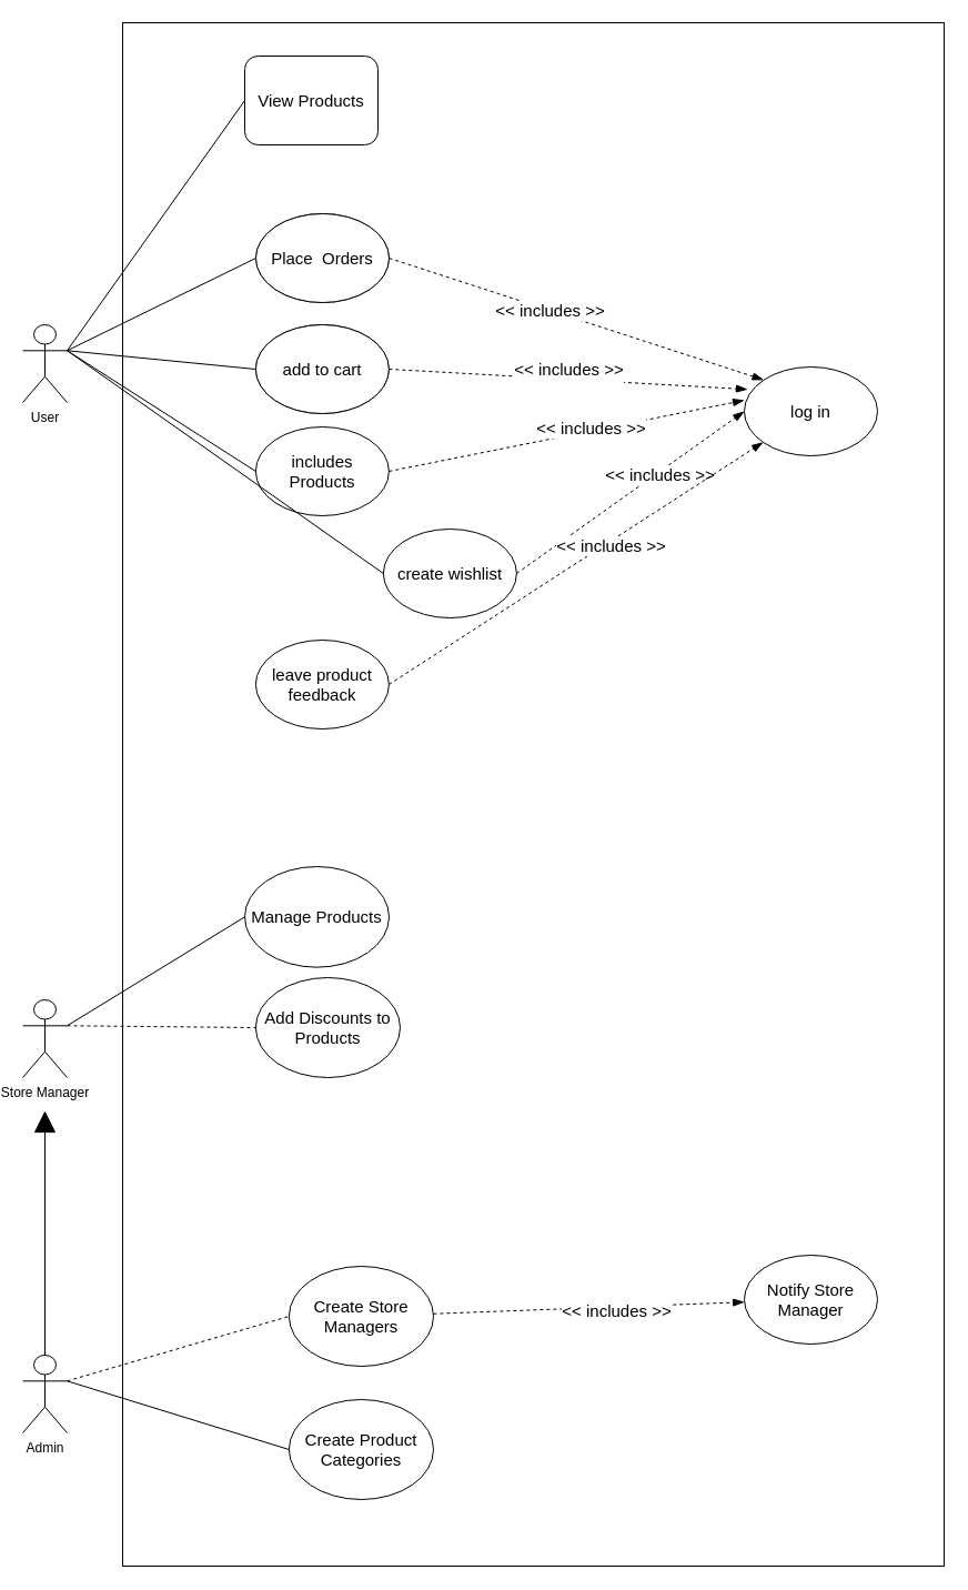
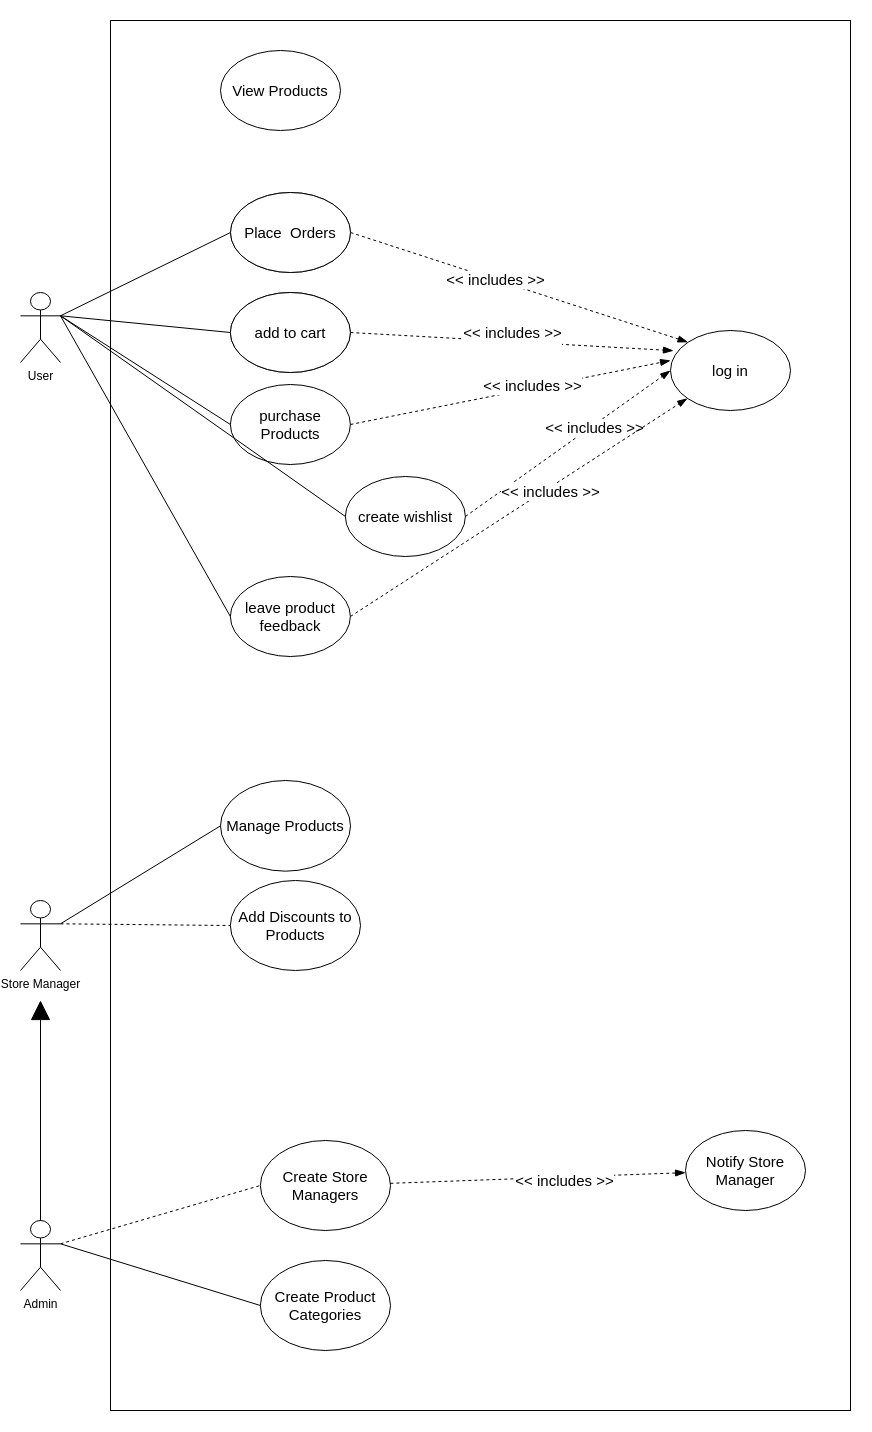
  <mxCell id="0" />
  <mxCell id="1" parent="0" />
  <mxCell id="2" value="" style="endArrow=blockThin;dashed=1;html=1;fontSize=15;exitX=1;exitY=0.5;exitDx=0;exitDy=0;endFill=1;endSize=8;" edge="1" parent="1" source="16"><mxGeometry width="50" height="50" relative="1" as="geometry"><mxPoint x="414.88" y="320" as="sourcePoint" /><mxPoint x="620.081" y="322.075" as="targetPoint" /></mxGeometry></mxCell>
  <mxCell id="3" value="" style="rounded=0;whiteSpace=wrap;html=1;" vertex="1" parent="1"><mxGeometry x="110" y="20" width="740" height="1390" as="geometry" /></mxCell>
  <mxCell id="4" value="User" style="shape=umlActor;verticalLabelPosition=bottom;labelBackgroundColor=#ffffff;verticalAlign=top;html=1;outlineConnect=0;" vertex="1" parent="1"><mxGeometry x="20" y="292" width="40" height="70" as="geometry" /></mxCell>
- <mxCell id="5" value="View Products" style="whiteSpace=wrap;html=1;fontSize=15;rounded=1;" vertex="1" parent="1"><mxGeometry x="220" y="50" width="120" height="80" as="geometry" /></mxCell>
- <mxCell id="6" value="" style="endArrow=none;html=1;entryX=0;entryY=0.5;entryDx=0;entryDy=0;exitX=1;exitY=0.333;exitDx=0;exitDy=0;exitPerimeter=0;" edge="1" parent="1" source="4" target="5"><mxGeometry width="50" height="50" relative="1" as="geometry"><mxPoint x="90" y="320" as="sourcePoint" /><mxPoint x="440" y="300" as="targetPoint" /></mxGeometry></mxCell>
+ <mxCell id="5" value="View Products" style="ellipse;whiteSpace=wrap;html=1;fontSize=15;" vertex="1" parent="1"><mxGeometry x="220" y="50" width="120" height="80" as="geometry" /></mxCell>
  <mxCell id="7" value="log in" style="ellipse;whiteSpace=wrap;html=1;fontSize=15;" vertex="1" parent="1"><mxGeometry x="670" y="330" width="120" height="80" as="geometry" /></mxCell>
  <mxCell id="8" value="Place&amp;nbsp; Orders" style="ellipse;whiteSpace=wrap;html=1;fontSize=15;" vertex="1" parent="1"><mxGeometry x="230" y="192" width="120" height="80" as="geometry" /></mxCell>
  <mxCell id="9" value="" style="endArrow=blockThin;dashed=1;html=1;fontSize=15;exitX=1;exitY=0.5;exitDx=0;exitDy=0;endFill=1;endSize=8;entryX=0;entryY=0;entryDx=0;entryDy=0;" edge="1" parent="1" source="8" target="7"><mxGeometry width="50" height="50" relative="1" as="geometry"><mxPoint x="415" y="220" as="sourcePoint" /><mxPoint x="660" y="380" as="targetPoint" /></mxGeometry></mxCell>
  <mxCell id="10" value="&amp;lt;&amp;lt; includes &amp;gt;&amp;gt;" style="edgeLabel;html=1;align=center;verticalAlign=middle;resizable=0;points=[];fontSize=15;" vertex="1" connectable="0" parent="9"><mxGeometry x="-0.145" relative="1" as="geometry"><mxPoint as="offset" /></mxGeometry></mxCell>
  <mxCell id="11" value="Place&amp;nbsp; Orders" style="ellipse;whiteSpace=wrap;html=1;fontSize=15;" vertex="1" parent="1"><mxGeometry x="230" y="192" width="120" height="80" as="geometry" /></mxCell>
  <mxCell id="12" value="" style="endArrow=none;html=1;entryX=0;entryY=0.5;entryDx=0;entryDy=0;exitX=1;exitY=0.333;exitDx=0;exitDy=0;exitPerimeter=0;" edge="1" parent="1" target="11" source="4"><mxGeometry width="50" height="50" relative="1" as="geometry"><mxPoint x="80" y="320" as="sourcePoint" /><mxPoint x="450" y="442" as="targetPoint" /></mxGeometry></mxCell>
  <mxCell id="13" value="add to cart" style="ellipse;whiteSpace=wrap;html=1;fontSize=15;" vertex="1" parent="1"><mxGeometry x="229.88" y="292" width="120" height="80" as="geometry" /></mxCell>
  <mxCell id="14" value="" style="endArrow=none;html=1;entryX=0;entryY=0.5;entryDx=0;entryDy=0;exitX=1;exitY=0.333;exitDx=0;exitDy=0;exitPerimeter=0;" edge="1" parent="1" target="13" source="4"><mxGeometry width="50" height="50" relative="1" as="geometry"><mxPoint x="80" y="320" as="sourcePoint" /><mxPoint x="449.88" y="542" as="targetPoint" /></mxGeometry></mxCell>
  <mxCell id="15" value="&#10;&lt;!--StartFragment--&gt;&amp;lt;&amp;lt; includes &amp;gt;&amp;gt;&lt;br&gt;&lt;!--EndFragment--&gt;&#10;&#10;" style="endArrow=blockThin;dashed=1;html=1;fontSize=15;exitX=1;exitY=0.5;exitDx=0;exitDy=0;endFill=1;endSize=8;entryX=0.025;entryY=0.252;entryDx=0;entryDy=0;entryPerimeter=0;" edge="1" parent="1" source="13" target="7"><mxGeometry width="50" height="50" relative="1" as="geometry"><mxPoint x="414.88" y="320" as="sourcePoint" /><mxPoint x="660" y="360" as="targetPoint" /></mxGeometry></mxCell>
  <mxCell id="16" value="add to cart" style="ellipse;whiteSpace=wrap;html=1;fontSize=15;" vertex="1" parent="1"><mxGeometry x="229.88" y="292" width="120" height="80" as="geometry" /></mxCell>
- <mxCell id="17" value="includes Products" style="ellipse;whiteSpace=wrap;html=1;fontSize=15;" vertex="1" parent="1"><mxGeometry x="229.88" y="384" width="120" height="80" as="geometry" /></mxCell>
+ <mxCell id="17" value="purchase Products" style="ellipse;whiteSpace=wrap;html=1;fontSize=15;" vertex="1" parent="1"><mxGeometry x="229.88" y="384" width="120" height="80" as="geometry" /></mxCell>
  <mxCell id="18" value="" style="endArrow=none;html=1;entryX=0;entryY=0.5;entryDx=0;entryDy=0;exitX=1;exitY=0.333;exitDx=0;exitDy=0;exitPerimeter=0;" edge="1" parent="1" target="17" source="4"><mxGeometry width="50" height="50" relative="1" as="geometry"><mxPoint x="60" y="310" as="sourcePoint" /><mxPoint x="449.88" y="634" as="targetPoint" /></mxGeometry></mxCell>
  <mxCell id="19" value="" style="endArrow=blockThin;dashed=1;html=1;fontSize=15;exitX=1;exitY=0.5;exitDx=0;exitDy=0;endFill=1;endSize=8;entryX=0.417;entryY=1;entryDx=0;entryDy=0;entryPerimeter=0;" edge="1" parent="1" source="17"><mxGeometry width="50" height="50" relative="1" as="geometry"><mxPoint x="414.88" y="412" as="sourcePoint" /><mxPoint x="670.04" y="360" as="targetPoint" /></mxGeometry></mxCell>
  <mxCell id="20" value="&amp;lt;&amp;lt; includes &amp;gt;&amp;gt;" style="edgeLabel;html=1;align=center;verticalAlign=middle;resizable=0;points=[];fontSize=15;" vertex="1" connectable="0" parent="19"><mxGeometry x="0.139" y="3" relative="1" as="geometry"><mxPoint as="offset" /></mxGeometry></mxCell>
  <mxCell id="21" value="create wishlist" style="ellipse;whiteSpace=wrap;html=1;fontSize=15;" vertex="1" parent="1"><mxGeometry x="344.88" y="476" width="120" height="80" as="geometry" /></mxCell>
  <mxCell id="22" value="" style="endArrow=none;html=1;entryX=0;entryY=0.5;entryDx=0;entryDy=0;exitX=1;exitY=0.333;exitDx=0;exitDy=0;exitPerimeter=0;" edge="1" parent="1" target="21" source="4"><mxGeometry width="50" height="50" relative="1" as="geometry"><mxPoint x="80" y="320" as="sourcePoint" /><mxPoint x="449.88" y="726" as="targetPoint" /></mxGeometry></mxCell>
  <mxCell id="23" value="" style="endArrow=blockThin;dashed=1;html=1;fontSize=15;exitX=1;exitY=0.5;exitDx=0;exitDy=0;endFill=1;endSize=8;entryX=0;entryY=0.5;entryDx=0;entryDy=0;" edge="1" parent="1" source="21" target="7"><mxGeometry width="50" height="50" relative="1" as="geometry"><mxPoint x="414.88" y="504" as="sourcePoint" /><mxPoint x="640.04" y="312" as="targetPoint" /></mxGeometry></mxCell>
  <mxCell id="24" value="&amp;lt;&amp;lt; includes &amp;gt;&amp;gt;" style="edgeLabel;html=1;align=center;verticalAlign=middle;resizable=0;points=[];fontSize=15;" vertex="1" connectable="0" parent="23"><mxGeometry x="0.256" y="-2" relative="1" as="geometry"><mxPoint x="-1" as="offset" /></mxGeometry></mxCell>
  <mxCell id="25" value="leave product feedback" style="ellipse;whiteSpace=wrap;html=1;fontSize=15;" vertex="1" parent="1"><mxGeometry x="229.88" y="576" width="120" height="80" as="geometry" /></mxCell>
+ <mxCell id="26" value="" style="endArrow=none;html=1;entryX=0;entryY=0.5;entryDx=0;entryDy=0;exitX=1;exitY=0.333;exitDx=0;exitDy=0;exitPerimeter=0;" edge="1" parent="1" target="25" source="4"><mxGeometry width="50" height="50" relative="1" as="geometry"><mxPoint x="80" y="320" as="sourcePoint" /><mxPoint x="449.88" y="826" as="targetPoint" /></mxGeometry></mxCell>
  <mxCell id="27" value="" style="endArrow=blockThin;dashed=1;html=1;fontSize=15;exitX=1;exitY=0.5;exitDx=0;exitDy=0;endFill=1;endSize=8;" edge="1" parent="1" source="25" target="7"><mxGeometry width="50" height="50" relative="1" as="geometry"><mxPoint x="414.88" y="604" as="sourcePoint" /><mxPoint x="640.04" y="412" as="targetPoint" /></mxGeometry></mxCell>
  <mxCell id="28" value="&amp;lt;&amp;lt; includes &amp;gt;&amp;gt;" style="edgeLabel;html=1;align=center;verticalAlign=middle;resizable=0;points=[];fontSize=15;" vertex="1" connectable="0" parent="27"><mxGeometry x="0.178" y="-3" relative="1" as="geometry"><mxPoint as="offset" /></mxGeometry></mxCell>
  <mxCell id="29" value="Store Manager" style="shape=umlActor;verticalLabelPosition=bottom;labelBackgroundColor=#ffffff;verticalAlign=top;html=1;outlineConnect=0;" vertex="1" parent="1"><mxGeometry x="20" y="900" width="40" height="70" as="geometry" /></mxCell>
  <mxCell id="30" value="Manage Products" style="ellipse;whiteSpace=wrap;html=1;fontSize=15;" vertex="1" parent="1"><mxGeometry x="220" y="780" width="130" height="90.67" as="geometry" /></mxCell>
  <mxCell id="31" value="" style="endArrow=none;html=1;entryX=0;entryY=0.5;entryDx=0;entryDy=0;exitX=1;exitY=0.333;exitDx=0;exitDy=0;exitPerimeter=0;" edge="1" parent="1" target="30" source="29"><mxGeometry width="50" height="50" relative="1" as="geometry"><mxPoint x="50.12" y="530.003" as="sourcePoint" /><mxPoint x="440" y="1040.67" as="targetPoint" /></mxGeometry></mxCell>
  <mxCell id="32" value="Add Discounts to Products" style="ellipse;whiteSpace=wrap;html=1;fontSize=15;" vertex="1" parent="1"><mxGeometry x="229.88" y="880" width="130.12" height="90" as="geometry" /></mxCell>
  <mxCell id="33" value="" style="endArrow=none;html=1;entryX=0;entryY=0.5;entryDx=0;entryDy=0;exitX=1;exitY=0.333;exitDx=0;exitDy=0;exitPerimeter=0;dashed=1;" edge="1" parent="1" target="32" source="29"><mxGeometry width="50" height="50" relative="1" as="geometry"><mxPoint x="69.88" y="1012.663" as="sourcePoint" /><mxPoint x="449.88" y="1130" as="targetPoint" /></mxGeometry></mxCell>
  <mxCell id="34" value="Admin" style="shape=umlActor;verticalLabelPosition=bottom;labelBackgroundColor=#ffffff;verticalAlign=top;html=1;outlineConnect=0;" vertex="1" parent="1"><mxGeometry x="20" y="1220" width="40" height="70" as="geometry" /></mxCell>
  <mxCell id="35" value="Create Store Managers" style="ellipse;whiteSpace=wrap;html=1;fontSize=15;" vertex="1" parent="1"><mxGeometry x="259.88" y="1140" width="130.12" height="90" as="geometry" /></mxCell>
  <mxCell id="36" value="" style="endArrow=none;html=1;entryX=0;entryY=0.5;entryDx=0;entryDy=0;exitX=1;exitY=0.333;exitDx=0;exitDy=0;exitPerimeter=0;dashed=1;" edge="1" parent="1" target="35" source="34"><mxGeometry width="50" height="50" relative="1" as="geometry"><mxPoint x="90" y="1183.333" as="sourcePoint" /><mxPoint x="479.88" y="1390" as="targetPoint" /></mxGeometry></mxCell>
- <mxCell id="37" value="Notify Store Manager" style="ellipse;whiteSpace=wrap;html=1;fontSize=15;" vertex="1" parent="1"><mxGeometry x="670" y="1130" width="120" height="80" as="geometry" /></mxCell>
+ <mxCell id="37" value="Notify Store Manager" style="ellipse;whiteSpace=wrap;html=1;fontSize=15;" vertex="1" parent="1"><mxGeometry x="685" y="1130" width="120" height="80" as="geometry" /></mxCell>
  <mxCell id="38" value="" style="endArrow=blockThin;dashed=1;html=1;fontSize=15;endFill=1;endSize=8;" edge="1" parent="1" target="37" source="35"><mxGeometry width="50" height="50" relative="1" as="geometry"><mxPoint x="379.791" y="1182.642" as="sourcePoint" /><mxPoint x="640.04" y="1212" as="targetPoint" /></mxGeometry></mxCell>
  <mxCell id="39" value="&amp;lt;&amp;lt; includes &amp;gt;&amp;gt;" style="edgeLabel;html=1;align=center;verticalAlign=middle;resizable=0;points=[];fontSize=15;" vertex="1" connectable="0" parent="38"><mxGeometry x="0.178" y="-3" relative="1" as="geometry"><mxPoint as="offset" /></mxGeometry></mxCell>
  <mxCell id="40" value="Create Product Categories" style="ellipse;whiteSpace=wrap;html=1;fontSize=15;" vertex="1" parent="1"><mxGeometry x="259.88" y="1260" width="130.12" height="90" as="geometry" /></mxCell>
  <mxCell id="41" value="" style="endArrow=none;html=1;entryX=0;entryY=0.5;entryDx=0;entryDy=0;exitX=1;exitY=0.333;exitDx=0;exitDy=0;exitPerimeter=0;" edge="1" parent="1" target="40" source="34"><mxGeometry width="50" height="50" relative="1" as="geometry"><mxPoint x="60" y="1363.333" as="sourcePoint" /><mxPoint x="479.88" y="1510" as="targetPoint" /></mxGeometry></mxCell>
  <mxCell id="42" value="" style="endArrow=block;html=1;fontSize=15;exitX=0.5;exitY=0;exitDx=0;exitDy=0;exitPerimeter=0;endSize=17;endFill=1;" edge="1" parent="1" source="34"><mxGeometry width="50" height="50" relative="1" as="geometry"><mxPoint x="360" y="1230" as="sourcePoint" /><mxPoint x="40" y="1000" as="targetPoint" /></mxGeometry></mxCell>
